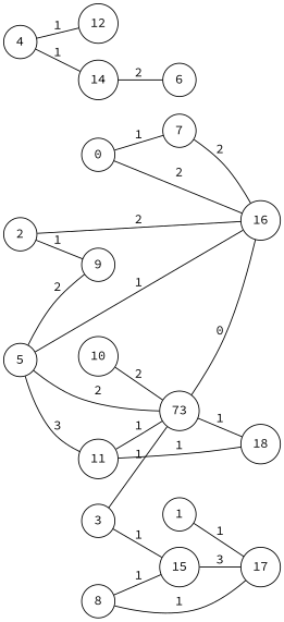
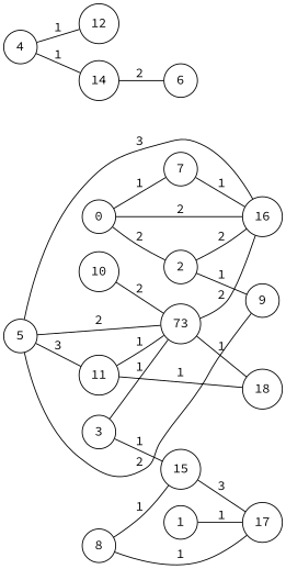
  graph {
    fontname="Source Code Pro"
    rankdir=LR
    node [fontname="Source Code Pro" shape=circle]
    edge [fontname="Source Code Pro"]
    0
    7
    16
    2
    9
    1
    17
    8
    15
    3
    n11 [label=73]
    18
    4
    12
    14
    6
    5
    11
    10
    0 -- 7 [label=1]
    0 -- 16 [label=2]
-   7 -- 16 [label=2]
+   0 -- 2 [label=2]
+   7 -- 16 [label=1]
    2 -- 16 [label=2]
    2 -- 9 [label=1]
    1 -- 17 [label=1]
    8 -- 17 [label=1]
    8 -- 15 [label=1]
    15 -- 17 [label=3]
    3 -- 15 [label=1]
    3 -- n11 [label=1]
-   n11 -- 16 [label=0]
+   n11 -- 16 [label=2]
    n11 -- 18 [label=1]
    4 -- 12 [label=1]
    4 -- 14 [label=1]
    14 -- 6 [label=2]
-   5 -- 16 [label=1]
+   5 -- 16 [label=3]
    5 -- 9 [label=2]
    5 -- n11 [label=2]
    5 -- 11 [label=3]
    11 -- n11 [label=1]
    11 -- 18 [label=1]
    10 -- n11 [label=2]
  }
